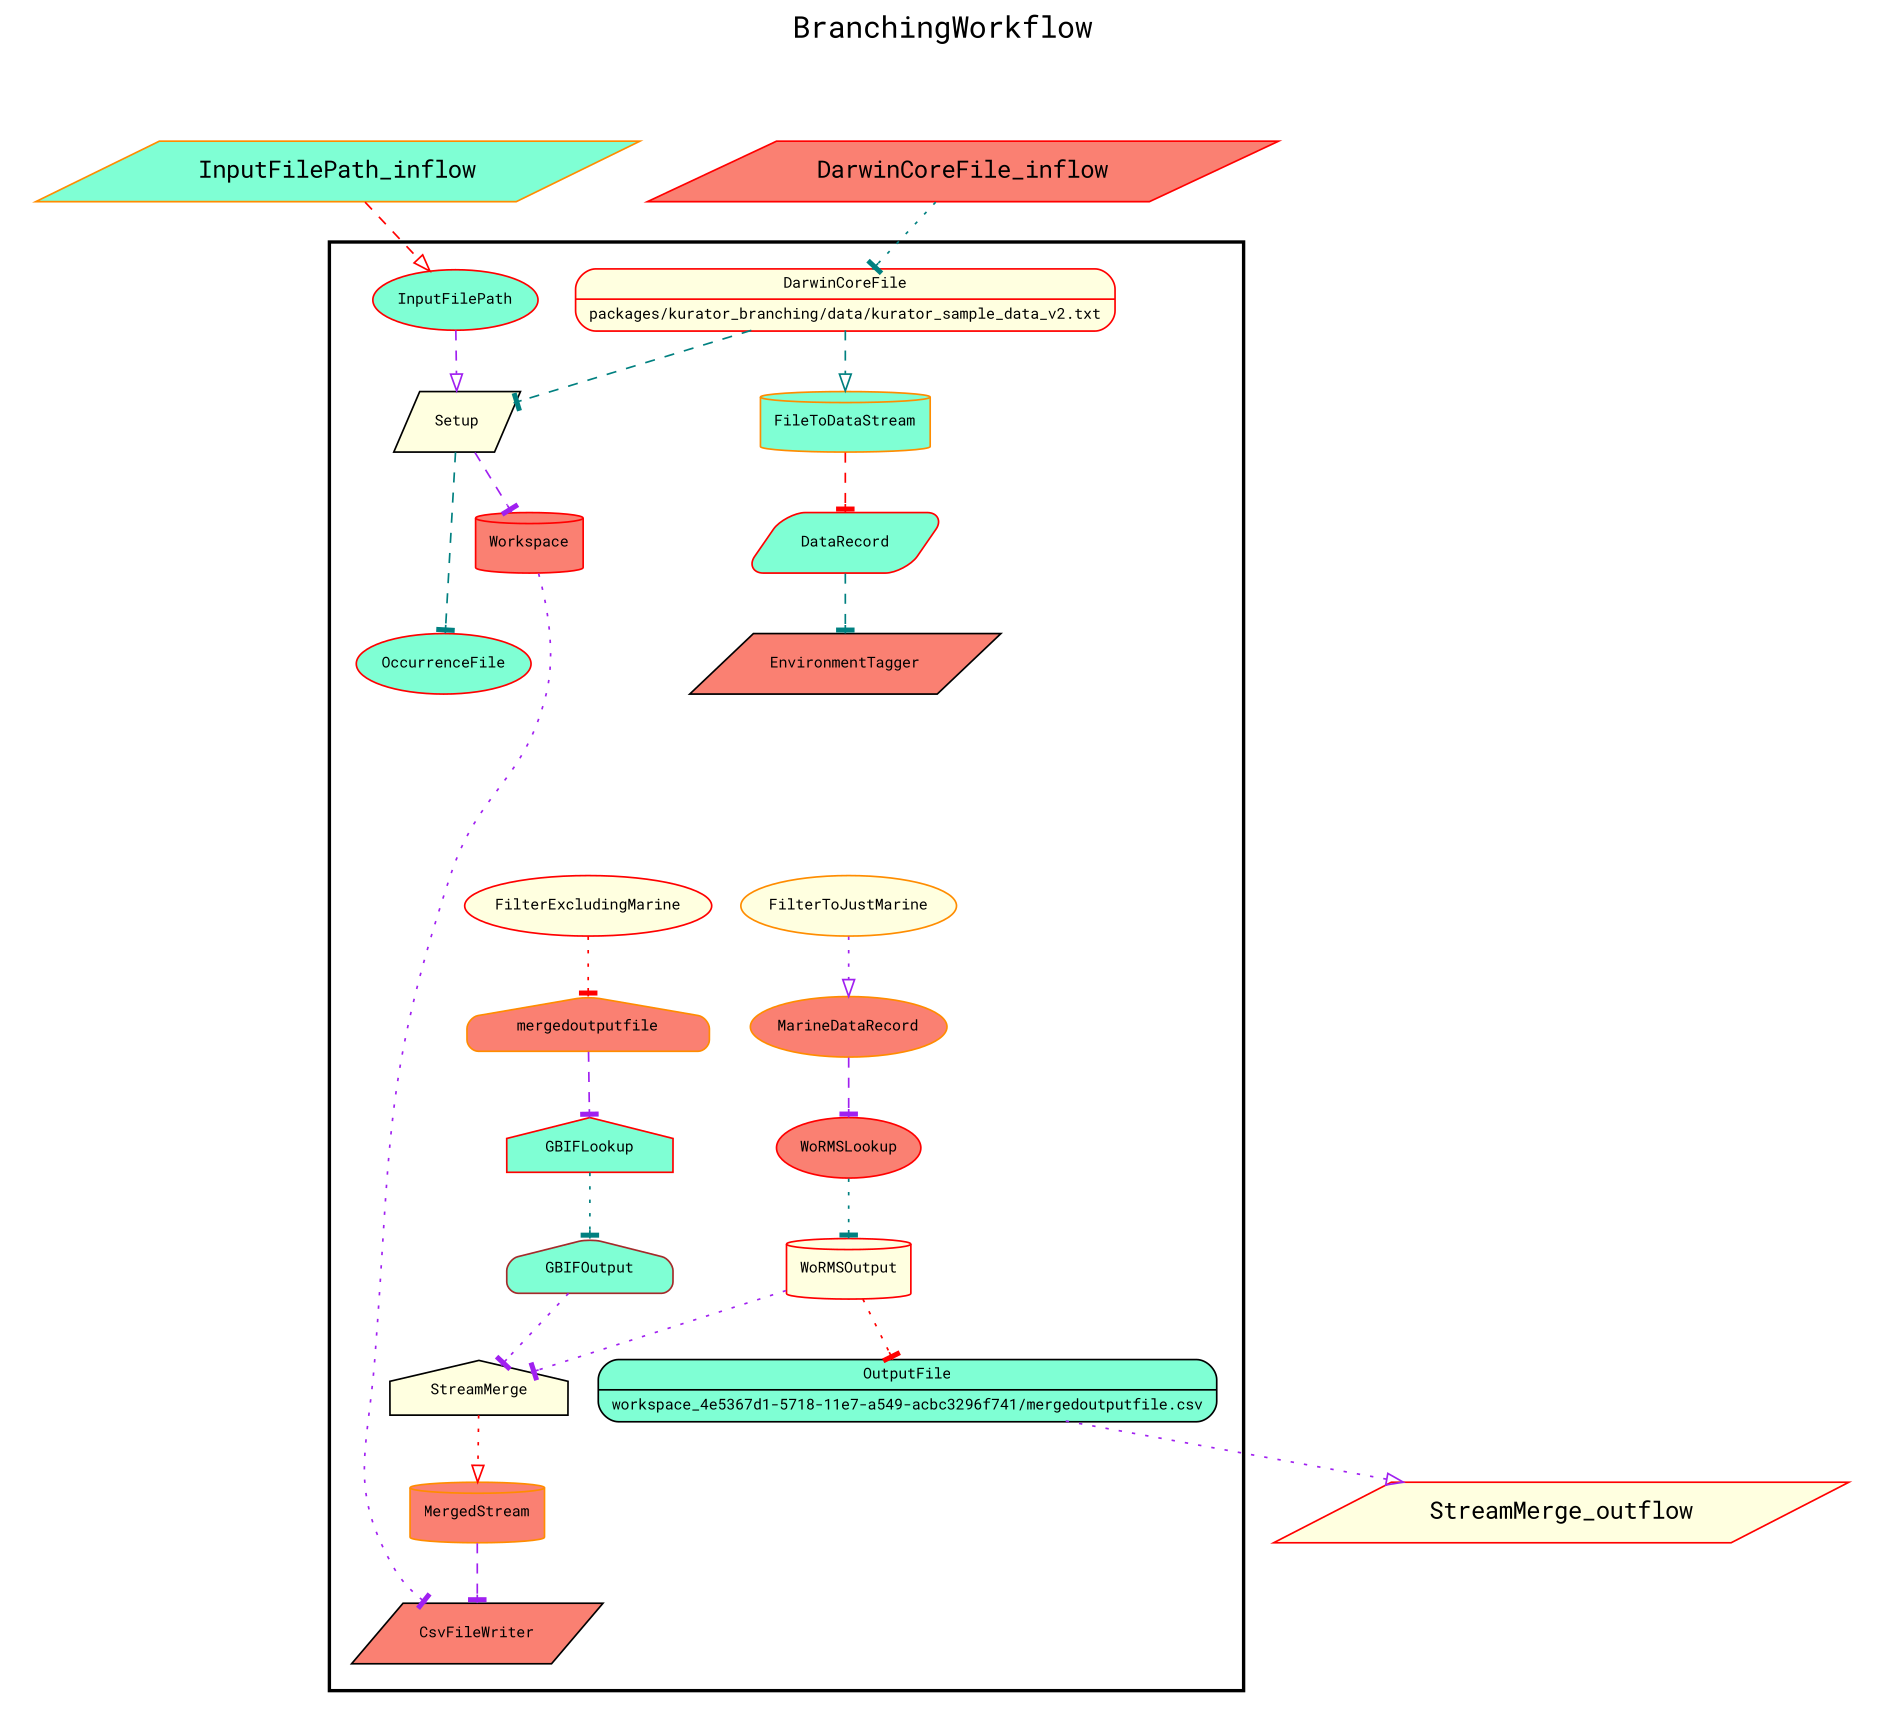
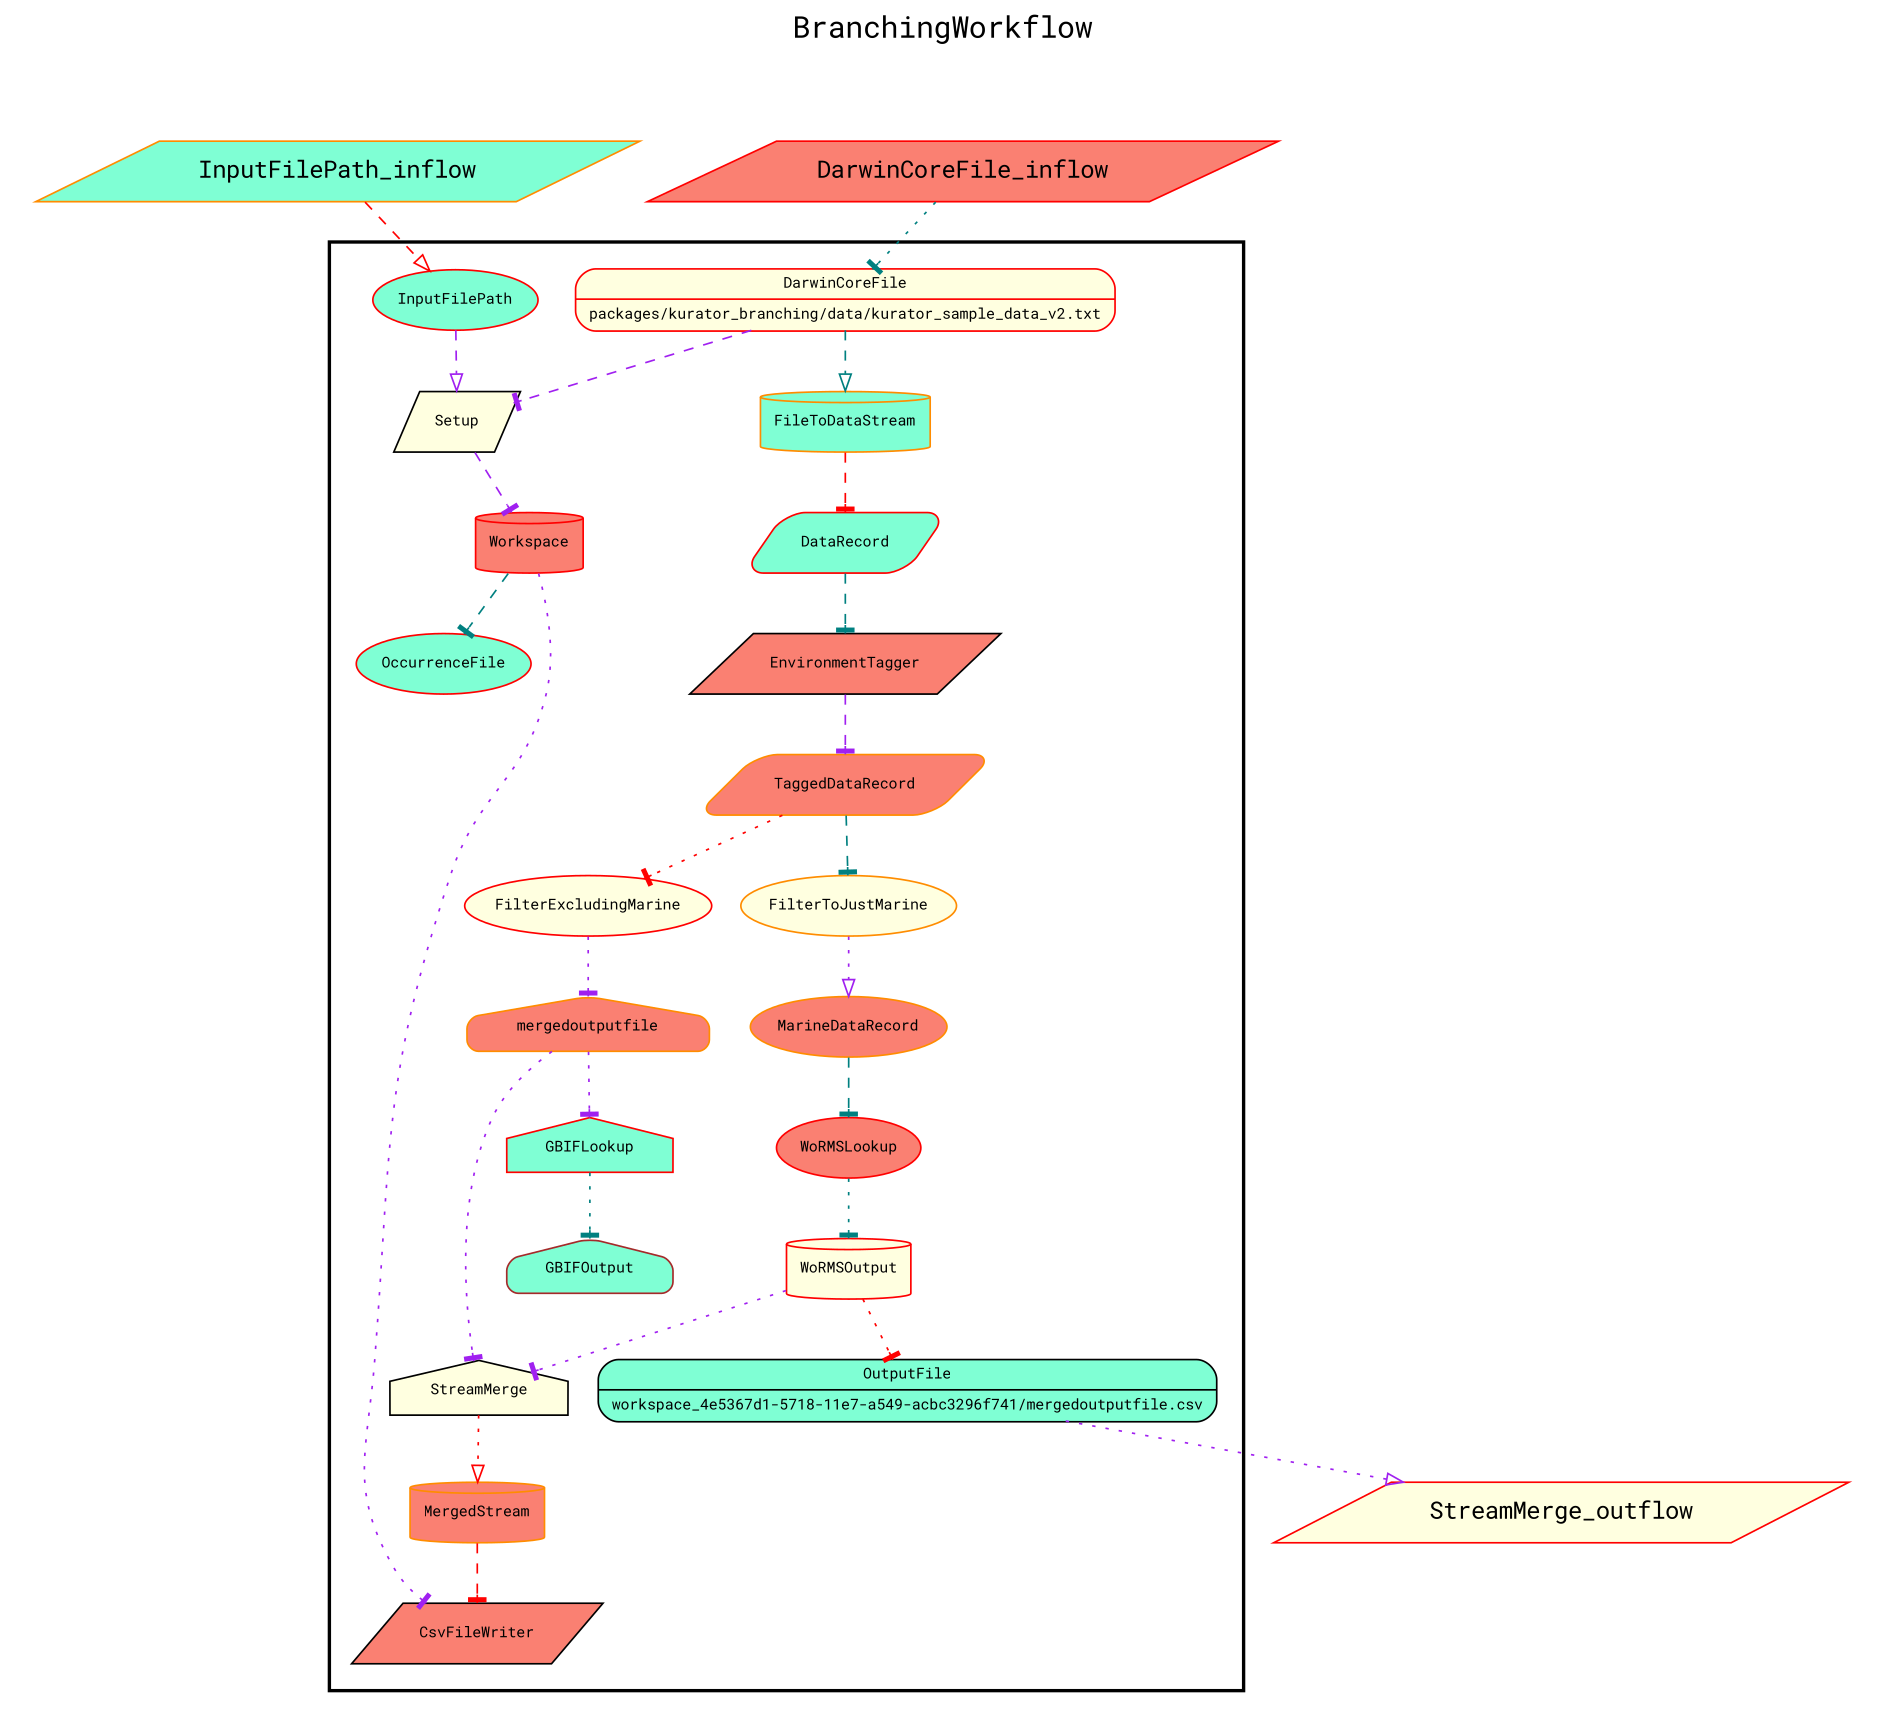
  digraph {
    fontname="Roboto Mono"
    fontsize=18
    label=BranchingWorkflow
    labelloc=t
    rankdir=TB
    node [color=red fillcolor=salmon fontname="Roboto Mono" fontsize=9 peripheries=1 shape=parallelogram style=filled]
    edge [arrowhead=tee color=purple fontname="Roboto Mono" style=dashed]
    Setup [color=black fillcolor=lightyellow]
    FileToDataStream [color=darkorange fillcolor=aquamarine shape=cylinder]
    EnvironmentTagger [color=black]
    FilterToJustMarine [color=darkorange fillcolor=lightyellow shape=ellipse]
    FilterExcludingMarine [fillcolor=lightyellow shape=ellipse]
    WoRMSLookup [shape=ellipse]
    GBIFLookup [fillcolor=aquamarine shape=house]
    StreamMerge [color=black fillcolor=lightyellow shape=house]
    CsvFileWriter [color=black]
    Workspace [shape=cylinder style="rounded,filled"]
    OccurrenceFile [fillcolor=aquamarine shape=ellipse style="rounded,filled"]
    DataRecord [fillcolor=aquamarine style="rounded,filled"]
+   TaggedDataRecord [color=darkorange style="rounded,filled"]
    MarineDataRecord [color=darkorange shape=ellipse style="rounded,filled"]
    n15 [color=darkorange label=mergedoutputfile shape=house style="rounded,filled"]
    WoRMSOutput [fillcolor=lightyellow shape=cylinder style="rounded,filled"]
    GBIFOutput [color=brown fillcolor=aquamarine shape=house style="rounded,filled"]
    MergedStream [color=darkorange shape=cylinder style="rounded,filled"]
    n19 [fillcolor=lightyellow label="{<f0> DarwinCoreFile |<f1>packages/kurator_branching/data/kurator_sample_data_v2.txt\n}" rankdir=LR shape=record style="rounded,filled"]
    n20 [color=black fillcolor=aquamarine label="{<f0> OutputFile |<f1>workspace_4e5367d1-5718-11e7-a549-acbc3296f741/mergedoutputfile.csv\n}" rankdir=LR shape=record style="rounded,filled"]
    InputFilePath [fillcolor=aquamarine shape=ellipse style="rounded,filled"]
    DarwinCoreFile_inflow [width=0.2 fontsize=""]
    InputFilePath_inflow [color=darkorange fillcolor=aquamarine width=0.2 fontsize=""]
    n24 [fillcolor=lightyellow label=StreamMerge_outflow width=0.2 fontsize=""]
    subgraph cluster_1 {
      color=black
      label=""
      penwidth=2
      subgraph cluster_2 {
        color=white
        label=""
        penwidth=2
        Setup
        FileToDataStream
        EnvironmentTagger
        FilterToJustMarine
        FilterExcludingMarine
        WoRMSLookup
        GBIFLookup
        StreamMerge
        CsvFileWriter
        Workspace
        OccurrenceFile
        DataRecord
+       TaggedDataRecord
        MarineDataRecord
        n15
        WoRMSOutput
        GBIFOutput
        MergedStream
        n19
        n20
        InputFilePath
      }
    }
    subgraph cluster_3 {
      color=white
      label=""
      penwidth=2
      subgraph cluster_4 {
        color=white
        label=""
        penwidth=2
        DarwinCoreFile_inflow
        InputFilePath_inflow
      }
    }
    subgraph cluster_5 {
      color=white
      label=""
      penwidth=2
      subgraph cluster_6 {
        color=white
        label=""
        penwidth=2
        n24
      }
    }
    Setup -> Workspace
-   Setup -> OccurrenceFile [color=teal]
+   Workspace -> OccurrenceFile [color=teal]
    FileToDataStream -> DataRecord [color=red]
+   EnvironmentTagger -> TaggedDataRecord
    FilterToJustMarine -> MarineDataRecord [arrowhead=onormal style=dotted]
-   FilterExcludingMarine -> n15 [color=red style=dotted]
+   FilterExcludingMarine -> n15 [style=dotted]
    WoRMSLookup -> WoRMSOutput [color=teal style=dotted]
    GBIFLookup -> GBIFOutput [color=teal style=dotted]
    StreamMerge -> MergedStream [arrowhead=onormal color=red style=dotted]
    Workspace -> CsvFileWriter [style=dotted]
    DataRecord -> EnvironmentTagger [color=teal]
-   MarineDataRecord -> WoRMSLookup
-   n15 -> GBIFLookup
+   TaggedDataRecord -> FilterToJustMarine [color=teal]
+   TaggedDataRecord -> FilterExcludingMarine [color=red style=dotted]
+   MarineDataRecord -> WoRMSLookup [color=teal]
+   n15 -> GBIFLookup [style=dotted]
    WoRMSOutput -> StreamMerge [style=dotted]
    WoRMSOutput -> n20 [color=red style=dotted]
-   GBIFOutput -> StreamMerge [style=dotted]
-   MergedStream -> CsvFileWriter
-   n19 -> Setup [color=teal]
+   n15 -> StreamMerge [style=dotted]
+   MergedStream -> CsvFileWriter [color=red]
+   n19 -> Setup
    n19 -> FileToDataStream [arrowhead=onormal color=teal]
    n20 -> n24 [arrowhead=onormal style=dotted]
    InputFilePath -> Setup [arrowhead=onormal]
    DarwinCoreFile_inflow -> n19 [color=teal style=dotted]
    InputFilePath_inflow -> InputFilePath [arrowhead=onormal color=red]
  }
